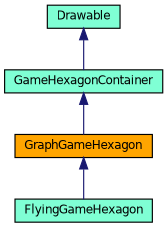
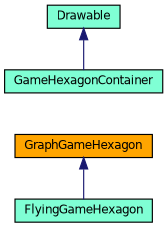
  digraph {
    node [color=black fillcolor=aquamarine fontname=Helvetica fontsize=10 shape=record style=filled]
    edge [color=midnightblue dir=back fontname=Helvetica fontsize=10 labelfontname=Helvetica labelfontsize=10 style=solid]
    n1 [fontcolor=black height=0.2 label=GameHexagonContainer width=0.4]
    n2 [fillcolor=orange height=0.2 label=GraphGameHexagon width=0.4]
    n3 [height=0.2 label=FlyingGameHexagon width=0.4]
    n4 [height=0.2 label=Drawable width=0.4]
-   n1 -> n2
    n2 -> n3
    n4 -> n1
  }
